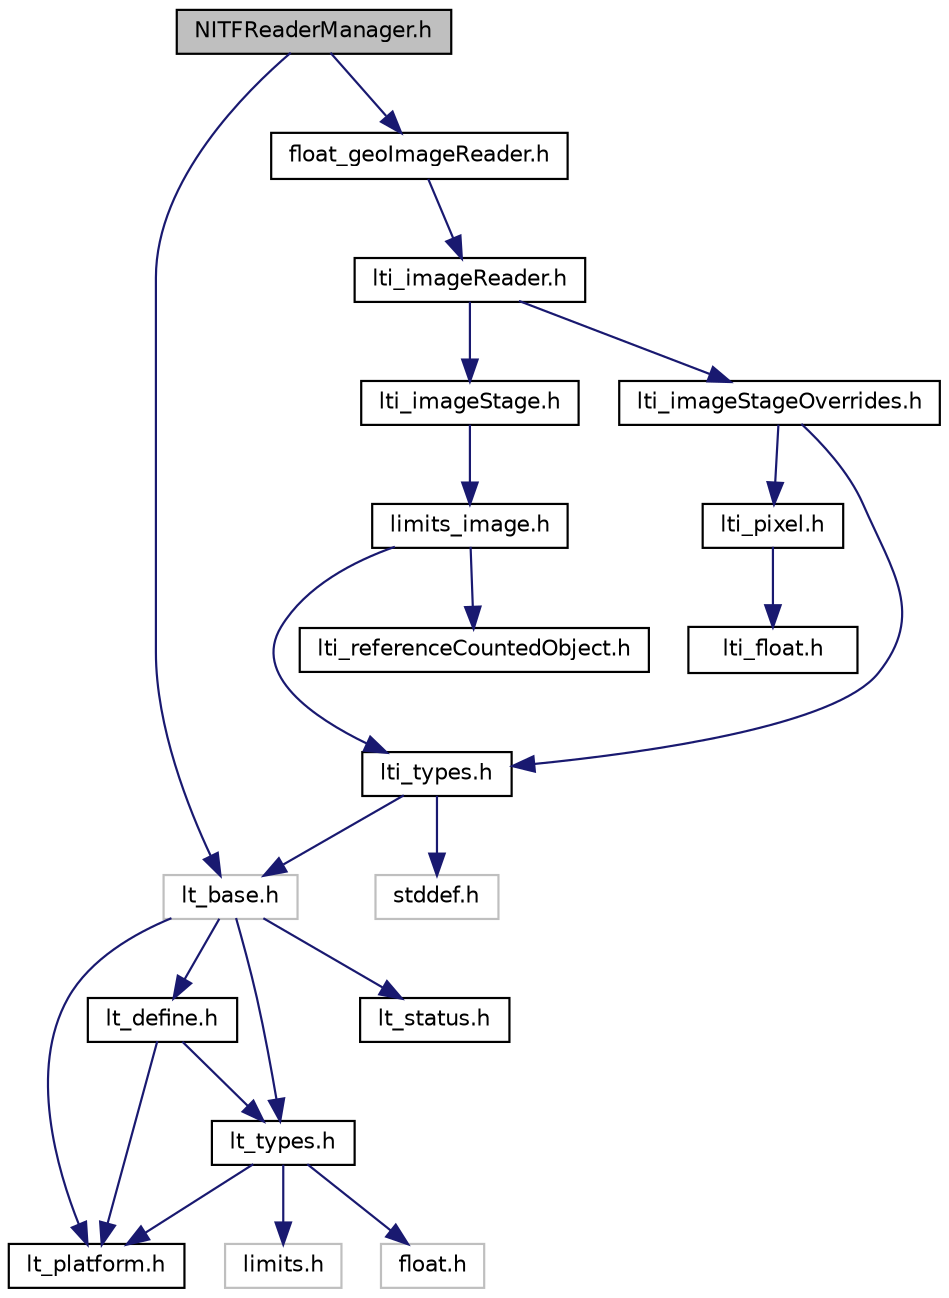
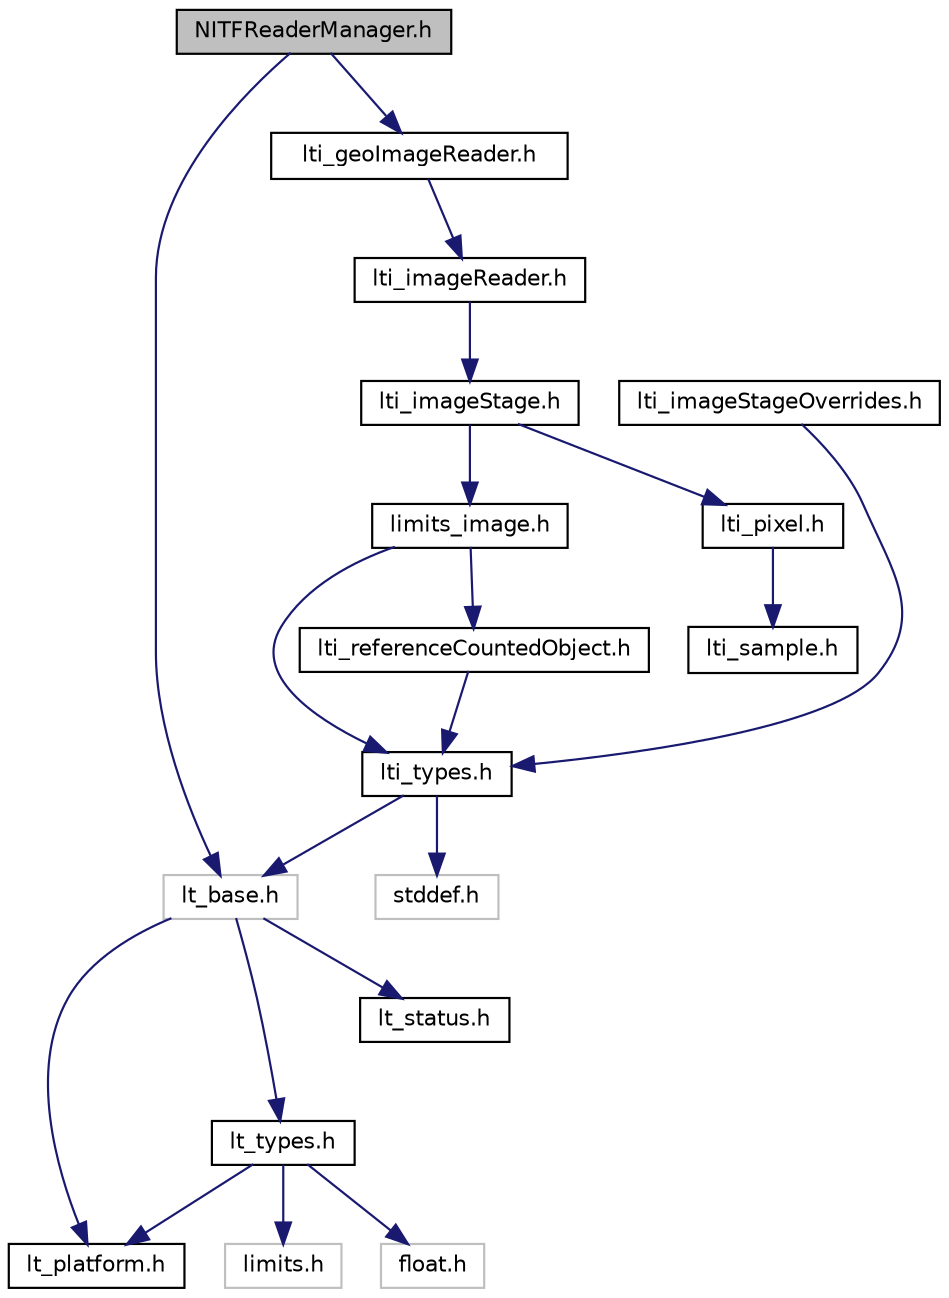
  digraph {
    node [color=black fontname=Helvetica fontsize=10 shape=record]
    edge [color=midnightblue fontname=Helvetica fontsize=10 labelfontname=Helvetica labelfontsize=10 style=solid]
    n1 [fillcolor=grey75 fontcolor=black height=0.2 label="NITFReaderManager.h" style=filled width=0.4]
    n2 [color=grey75 height=0.2 label="lt_base.h" width=0.4]
-   n3 [height=0.2 label="float_geoImageReader.h" width=0.4]
+   n3 [height=0.2 label="lti_geoImageReader.h" width=0.4]
    n4 [height=0.2 label="lt_platform.h" width=0.4]
-   n5 [height=0.2 label="lt_define.h" width=0.4]
    n6 [height=0.2 label="lt_types.h" width=0.4]
    n7 [height=0.2 label="lt_status.h" width=0.4]
    n8 [height=0.2 label="lti_imageReader.h" width=0.4]
    n9 [color=grey75 height=0.2 label="limits.h" width=0.4]
    n10 [color=grey75 height=0.2 label="float.h" width=0.4]
    n11 [height=0.2 label="lti_imageStage.h" width=0.4]
    n12 [height=0.2 label="lti_imageStageOverrides.h" width=0.4]
    n13 [height=0.2 label="limits_image.h" width=0.4]
    n14 [height=0.2 label="lti_types.h" width=0.4]
    n15 [height=0.2 label="lti_pixel.h" width=0.4]
    n16 [height=0.2 label="lti_referenceCountedObject.h" width=0.4]
    n17 [color=grey75 height=0.2 label="stddef.h" width=0.4]
-   n18 [height=0.2 label="lti_float.h" width=0.4]
+   n18 [height=0.2 label="lti_sample.h" width=0.4]
    n1 -> n2
    n1 -> n3
    n2 -> n4
-   n2 -> n5
    n2 -> n6
    n2 -> n7
    n3 -> n8
-   n5 -> n4
-   n5 -> n6
    n6 -> n4
    n6 -> n9
    n6 -> n10
    n8 -> n11
-   n8 -> n12
    n11 -> n13
    n12 -> n14
-   n12 -> n15
+   n11 -> n15
    n13 -> n14
    n13 -> n16
    n14 -> n2
    n14 -> n17
    n15 -> n18
+   n16 -> n14
  }
